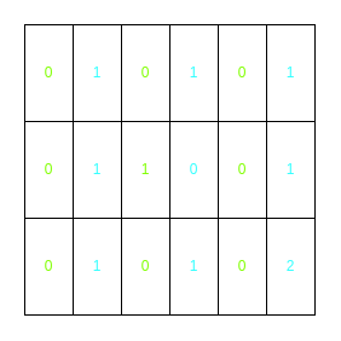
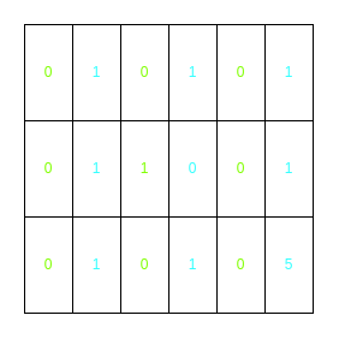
  <mxCell id="0" />
  <mxCell id="1" parent="0" />
  <mxCell id="2" value="" style="group" parent="1" vertex="1" connectable="0"><mxGeometry x="20" y="20" width="80" height="80" as="geometry" /></mxCell>
  <mxCell id="3" value="&lt;font style=&quot;font-size: 12px&quot; color=&quot;#80ff00&quot;&gt;0&lt;/font&gt;" style="rounded=0;whiteSpace=wrap;html=1;" parent="2" vertex="1"><mxGeometry width="40" height="80" as="geometry" /></mxCell>
  <mxCell id="4" value="&lt;font color=&quot;#33ffff&quot;&gt;1&lt;/font&gt;" style="rounded=0;whiteSpace=wrap;html=1;" parent="2" vertex="1"><mxGeometry x="40" width="40" height="80" as="geometry" /></mxCell>
  <mxCell id="5" value="" style="group" parent="1" vertex="1" connectable="0"><mxGeometry x="100" y="20" width="80" height="80" as="geometry" /></mxCell>
  <mxCell id="6" value="&lt;font style=&quot;font-size: 12px&quot; color=&quot;#80ff00&quot;&gt;0&lt;/font&gt;" style="rounded=0;whiteSpace=wrap;html=1;" parent="5" vertex="1"><mxGeometry width="40" height="80" as="geometry" /></mxCell>
  <mxCell id="7" value="&lt;font color=&quot;#33ffff&quot;&gt;1&lt;/font&gt;" style="rounded=0;whiteSpace=wrap;html=1;" parent="5" vertex="1"><mxGeometry x="40" width="40" height="80" as="geometry" /></mxCell>
  <mxCell id="8" value="" style="group" parent="1" vertex="1" connectable="0"><mxGeometry x="180" y="20" width="80" height="80" as="geometry" /></mxCell>
  <mxCell id="9" value="&lt;font style=&quot;font-size: 12px&quot; color=&quot;#80ff00&quot;&gt;0&lt;/font&gt;" style="rounded=0;whiteSpace=wrap;html=1;" parent="8" vertex="1"><mxGeometry width="40" height="80" as="geometry" /></mxCell>
  <mxCell id="10" value="&lt;font color=&quot;#33ffff&quot;&gt;1&lt;/font&gt;" style="rounded=0;whiteSpace=wrap;html=1;" parent="8" vertex="1"><mxGeometry x="40" width="40" height="80" as="geometry" /></mxCell>
  <mxCell id="11" value="&lt;font style=&quot;font-size: 12px&quot; color=&quot;#80ff00&quot;&gt;0&lt;/font&gt;" style="rounded=0;whiteSpace=wrap;html=1;" parent="1" vertex="1"><mxGeometry x="20" y="100" width="40" height="80" as="geometry" /></mxCell>
  <mxCell id="12" value="&lt;font color=&quot;#33ffff&quot;&gt;1&lt;/font&gt;" style="rounded=0;whiteSpace=wrap;html=1;" parent="1" vertex="1"><mxGeometry x="60" y="100" width="40" height="80" as="geometry" /></mxCell>
  <mxCell id="13" value="" style="group" parent="1" vertex="1" connectable="0"><mxGeometry x="100" y="100" width="80" height="80" as="geometry" /></mxCell>
  <mxCell id="14" value="&lt;font style=&quot;font-size: 12px&quot; color=&quot;#80ff00&quot;&gt;1&lt;/font&gt;" style="rounded=0;whiteSpace=wrap;html=1;" parent="13" vertex="1"><mxGeometry width="40" height="80" as="geometry" /></mxCell>
  <mxCell id="15" value="&lt;font color=&quot;#33ffff&quot;&gt;0&lt;/font&gt;" style="rounded=0;whiteSpace=wrap;html=1;" parent="13" vertex="1"><mxGeometry x="40" width="40" height="80" as="geometry" /></mxCell>
  <mxCell id="16" value="" style="group" parent="1" vertex="1" connectable="0"><mxGeometry x="180" y="100" width="80" height="80" as="geometry" /></mxCell>
  <mxCell id="17" value="&lt;font style=&quot;font-size: 12px&quot; color=&quot;#80ff00&quot;&gt;0&lt;/font&gt;" style="rounded=0;whiteSpace=wrap;html=1;" parent="16" vertex="1"><mxGeometry width="40" height="80" as="geometry" /></mxCell>
  <mxCell id="18" value="&lt;font color=&quot;#33ffff&quot;&gt;1&lt;/font&gt;" style="rounded=0;whiteSpace=wrap;html=1;" parent="16" vertex="1"><mxGeometry x="40" width="40" height="80" as="geometry" /></mxCell>
  <mxCell id="19" value="&lt;font style=&quot;font-size: 12px&quot; color=&quot;#80ff00&quot;&gt;0&lt;/font&gt;" style="rounded=0;whiteSpace=wrap;html=1;" parent="1" vertex="1"><mxGeometry x="20" y="180" width="40" height="80" as="geometry" /></mxCell>
  <mxCell id="20" value="&lt;font color=&quot;#33ffff&quot;&gt;1&lt;/font&gt;" style="rounded=0;whiteSpace=wrap;html=1;" parent="1" vertex="1"><mxGeometry x="60" y="180" width="40" height="80" as="geometry" /></mxCell>
  <mxCell id="21" value="" style="group" parent="1" vertex="1" connectable="0"><mxGeometry x="100" y="180" width="80" height="80" as="geometry" /></mxCell>
  <mxCell id="22" value="&lt;font style=&quot;font-size: 12px&quot; color=&quot;#80ff00&quot;&gt;0&lt;/font&gt;" style="rounded=0;whiteSpace=wrap;html=1;" parent="21" vertex="1"><mxGeometry width="40" height="80" as="geometry" /></mxCell>
  <mxCell id="23" value="&lt;font color=&quot;#33ffff&quot;&gt;1&lt;/font&gt;" style="rounded=0;whiteSpace=wrap;html=1;" parent="21" vertex="1"><mxGeometry x="40" width="40" height="80" as="geometry" /></mxCell>
  <mxCell id="24" value="" style="group" parent="1" vertex="1" connectable="0"><mxGeometry x="180" y="180" width="80" height="80" as="geometry" /></mxCell>
  <mxCell id="25" value="&lt;font style=&quot;font-size: 12px&quot; color=&quot;#80ff00&quot;&gt;0&lt;/font&gt;" style="rounded=0;whiteSpace=wrap;html=1;" parent="24" vertex="1"><mxGeometry width="40" height="80" as="geometry" /></mxCell>
- <mxCell id="26" value="&lt;font color=&quot;#33ffff&quot;&gt;2&lt;/font&gt;" style="rounded=0;whiteSpace=wrap;html=1;" parent="24" vertex="1"><mxGeometry x="40" width="40" height="80" as="geometry" /></mxCell>
+ <mxCell id="26" value="&lt;font color=&quot;#33ffff&quot;&gt;5&lt;/font&gt;" style="rounded=0;whiteSpace=wrap;html=1;" parent="24" vertex="1"><mxGeometry x="40" width="40" height="80" as="geometry" /></mxCell>
